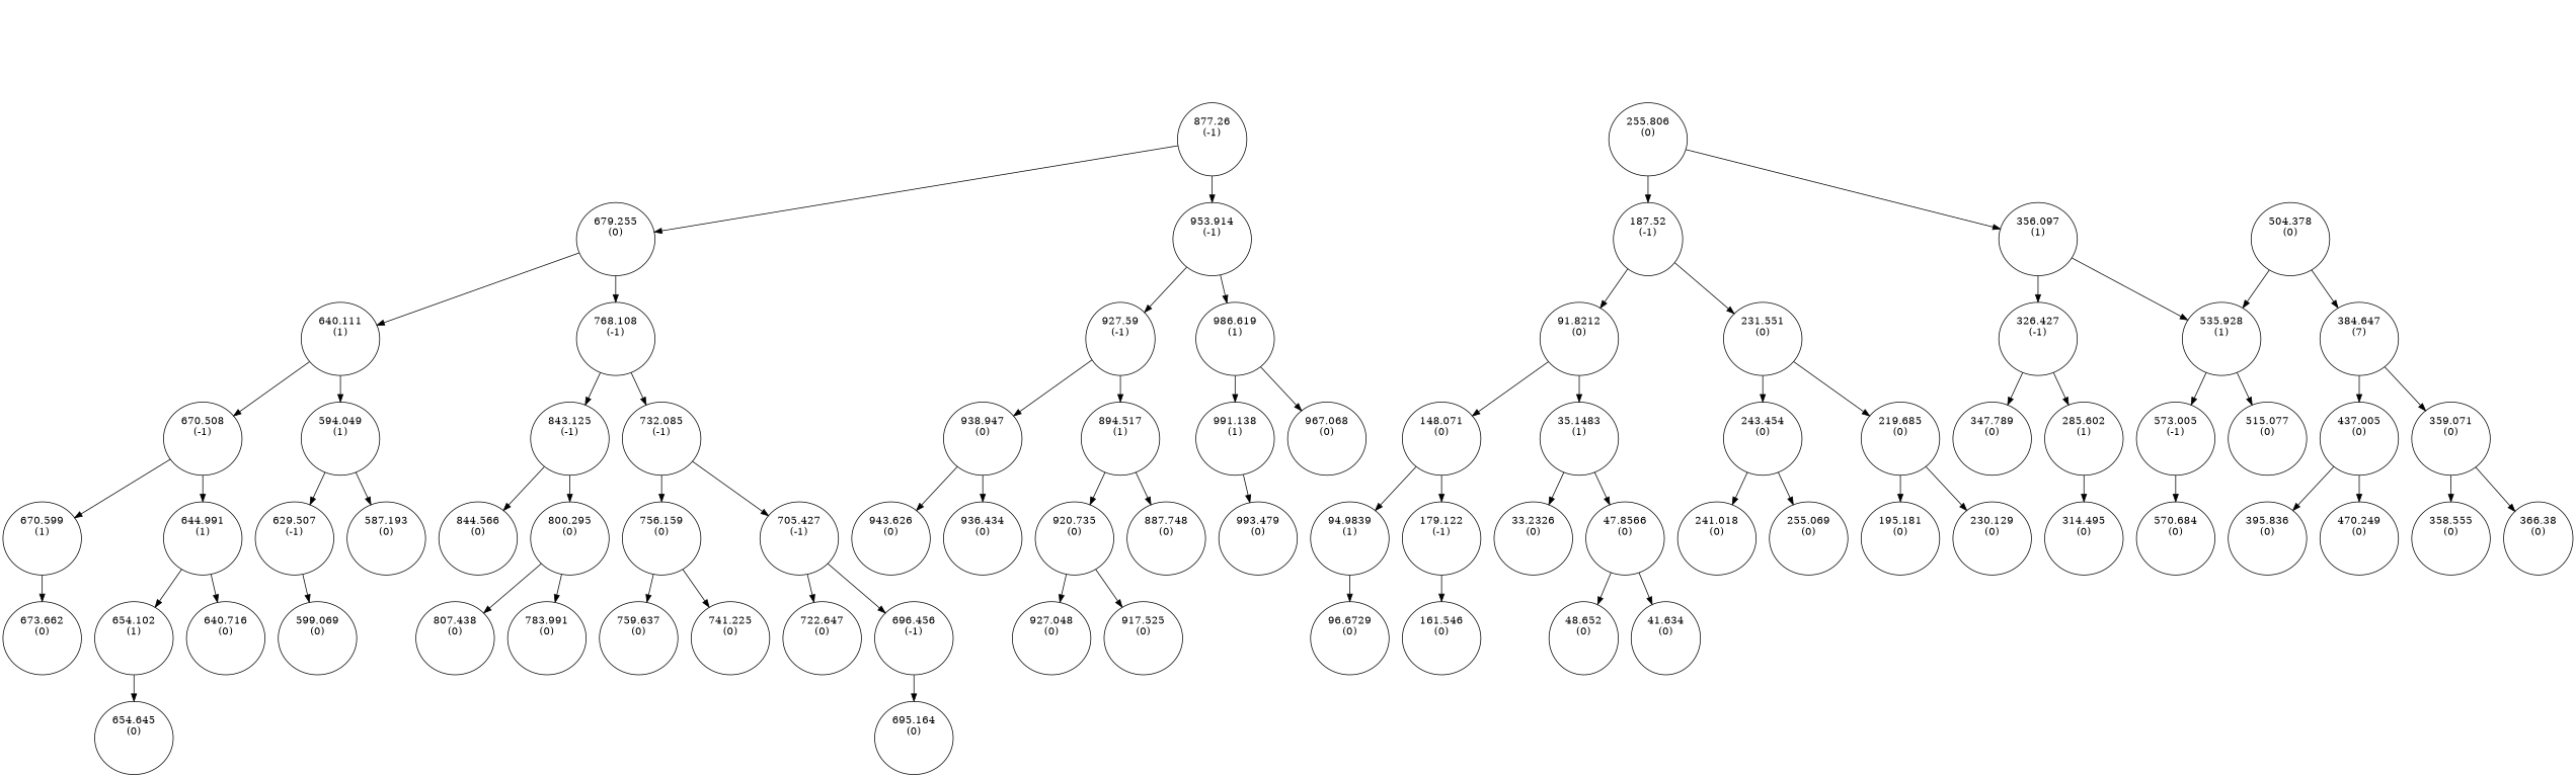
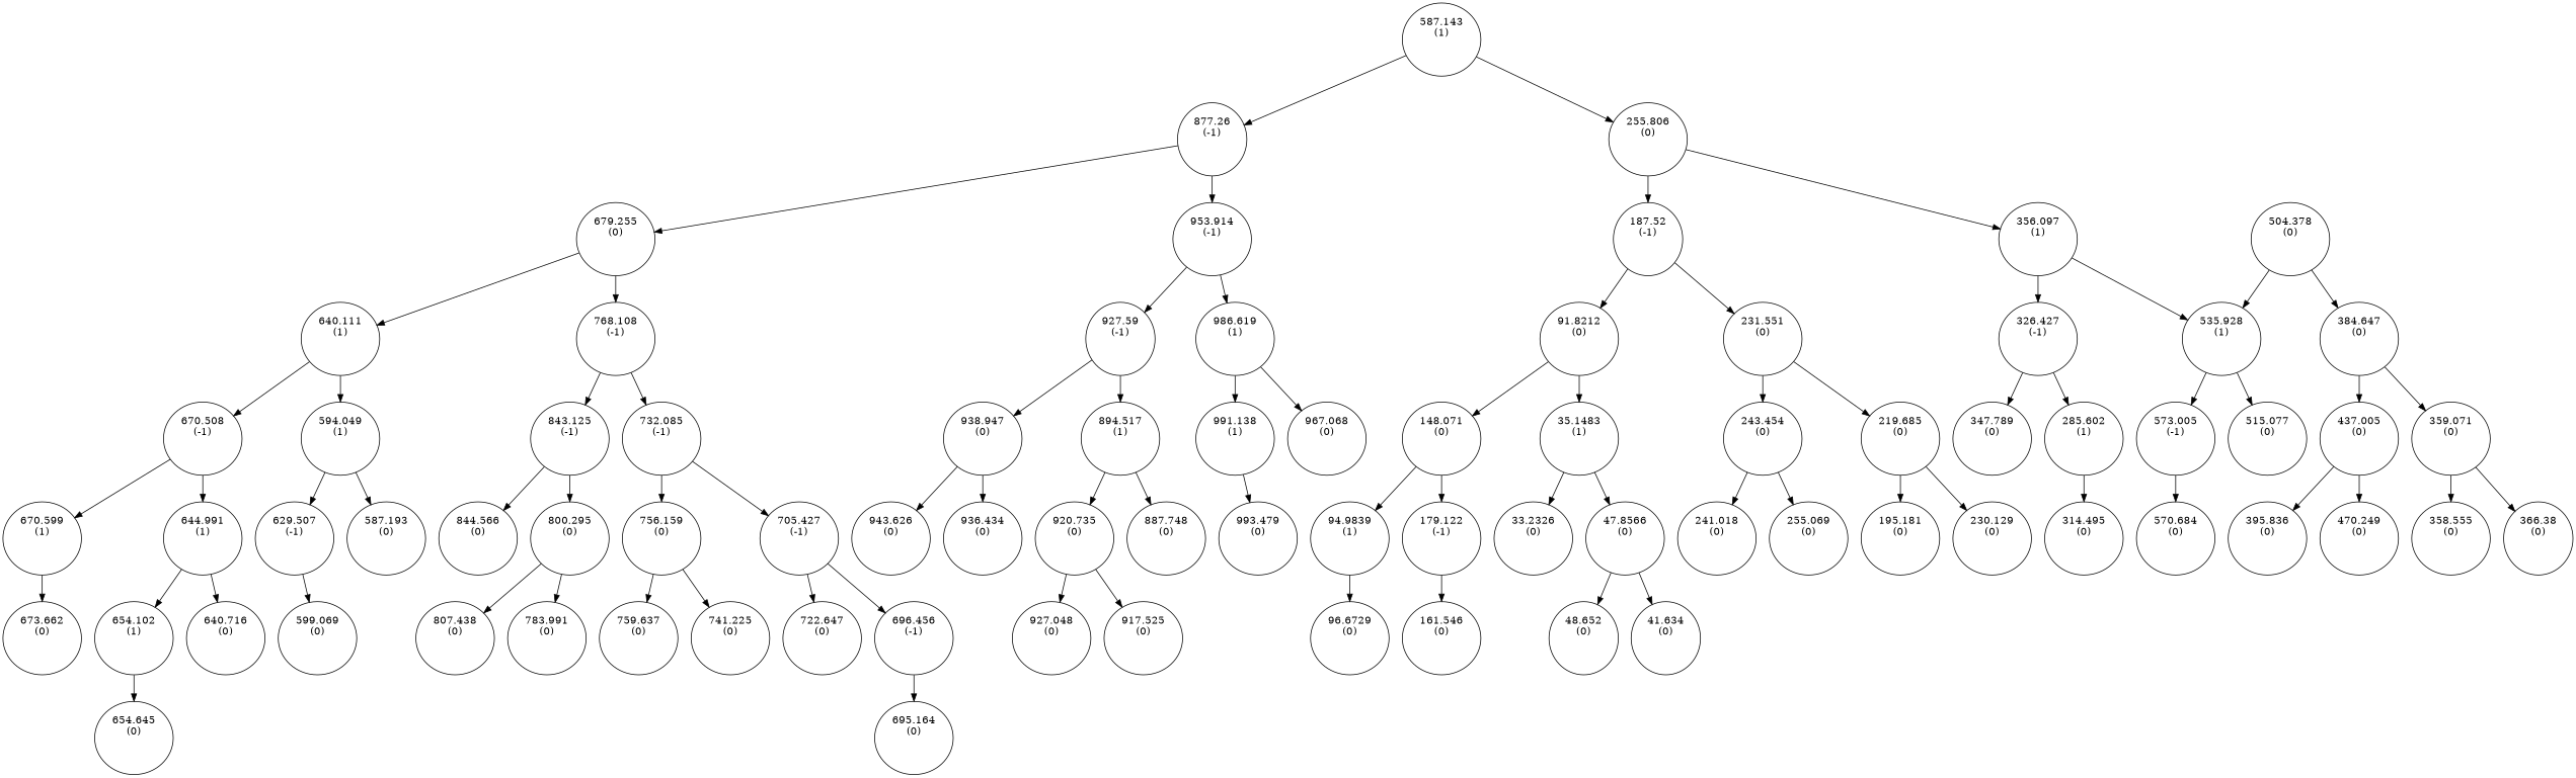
  digraph {
+   n1 [label="587.143\n(1)\n\n\n"]
    n2 [label="877.26\n(-1)\n\n\n"]
    n3 [label="255.806\n(0)\n\n\n"]
    n4 [label="953.914\n(-1)\n\n\n"]
    n5 [label="679.255\n(0)\n\n\n"]
    n6 [label="356.097\n(1)\n\n\n"]
    n7 [label="187.52\n(-1)\n\n\n"]
    n8 [label="986.619\n(1)\n\n\n"]
    n9 [label="927.59\n(-1)\n\n\n"]
    n10 [label="768.108\n(-1)\n\n\n"]
    n11 [label="640.111\n(1)\n\n\n"]
    n12 [label="991.138\n(1)\n\n\n"]
    n13 [label="967.068\n(0)\n\n\n"]
    n14 [label="938.947\n(0)\n\n\n"]
    n15 [label="894.517\n(1)\n\n\n"]
    n16 [label="993.479\n(0)\n\n\n"]
    n17 [label="943.626\n(0)\n\n\n"]
    n18 [label="936.434\n(0)\n\n\n"]
    n19 [label="920.735\n(0)\n\n\n"]
    n20 [label="887.748\n(0)\n\n\n"]
    n21 [label="927.048\n(0)\n\n\n"]
    n22 [label="917.525\n(0)\n\n\n"]
    n23 [label="843.125\n(-1)\n\n\n"]
    n24 [label="732.085\n(-1)\n\n\n"]
    n25 [label="670.508\n(-1)\n\n\n"]
    n26 [label="594.049\n(1)\n\n\n"]
    n27 [label="844.566\n(0)\n\n\n"]
    n28 [label="800.295\n(0)\n\n\n"]
    n29 [label="756.159\n(0)\n\n\n"]
    n30 [label="705.427\n(-1)\n\n\n"]
    n31 [label="807.438\n(0)\n\n\n"]
    n32 [label="783.991\n(0)\n\n\n"]
    n33 [label="759.637\n(0)\n\n\n"]
    n34 [label="741.225\n(0)\n\n\n"]
    n35 [label="722.647\n(0)\n\n\n"]
    n36 [label="696.456\n(-1)\n\n\n"]
    n37 [label="695.164\n(0)\n\n\n"]
    n38 [label="670.599\n(1)\n\n\n"]
    n39 [label="644.991\n(1)\n\n\n"]
    n40 [label="629.507\n(-1)\n\n\n"]
    n41 [label="587.193\n(0)\n\n\n"]
    n42 [label="673.662\n(0)\n\n\n"]
    n43 [label="654.102\n(1)\n\n\n"]
    n44 [label="640.716\n(0)\n\n\n"]
    n45 [label="654.645\n(0)\n\n\n"]
    n46 [label="599.069\n(0)\n\n\n"]
    n47 [label="326.427\n(-1)\n\n\n"]
    n48 [label="535.928\n(1)\n\n\n"]
    n49 [label="231.551\n(0)\n\n\n"]
    n50 [label="91.8212\n(0)\n\n\n"]
    n51 [label="504.378\n(0)\n\n\n"]
-   n52 [label="384.647\n(7)\n\n\n"]
+   n52 [label="384.647\n(0)\n\n\n"]
    n53 [label="347.789\n(0)\n\n\n"]
    n54 [label="285.602\n(1)\n\n\n"]
    n55 [label="573.005\n(-1)\n\n\n"]
    n56 [label="515.077\n(0)\n\n\n"]
    n57 [label="437.005\n(0)\n\n\n"]
    n58 [label="359.071\n(0)\n\n\n"]
    n59 [label="570.684\n(0)\n\n\n"]
    n60 [label="470.249\n(0)\n\n\n"]
    n61 [label="395.836\n(0)\n\n\n"]
    n62 [label="366.38\n(0)\n\n\n"]
    n63 [label="358.555\n(0)\n\n\n"]
    n64 [label="314.495\n(0)\n\n\n"]
    n65 [label="243.454\n(0)\n\n\n"]
    n66 [label="219.685\n(0)\n\n\n"]
    n67 [label="148.071\n(0)\n\n\n"]
    n68 [label="35.1483\n(1)\n\n\n"]
    n69 [label="255.069\n(0)\n\n\n"]
    n70 [label="241.018\n(0)\n\n\n"]
    n71 [label="230.129\n(0)\n\n\n"]
    n72 [label="195.181\n(0)\n\n\n"]
    n73 [label="179.122\n(-1)\n\n\n"]
    n74 [label="94.9839\n(1)\n\n\n"]
    n75 [label="47.8566\n(0)\n\n\n"]
    n76 [label="33.2326\n(0)\n\n\n"]
    n77 [label="161.546\n(0)\n\n\n"]
    n78 [label="96.6729\n(0)\n\n\n"]
    n79 [label="48.652\n(0)\n\n\n"]
    n80 [label="41.634\n(0)\n\n\n"]
+   n1 -> n2
+   n1 -> n3
    n2 -> n4
    n2 -> n5
    n3 -> n6
    n3 -> n7
    n4 -> n8
    n4 -> n9
    n5 -> n10
    n5 -> n11
    n6 -> n47
    n6 -> n48
    n7 -> n49
    n7 -> n50
    n8 -> n12
    n8 -> n13
    n9 -> n14
    n9 -> n15
    n10 -> n23
    n10 -> n24
    n11 -> n25
    n11 -> n26
    n12 -> n16
    n14 -> n17
    n14 -> n18
    n15 -> n19
    n15 -> n20
    n19 -> n21
    n19 -> n22
    n23 -> n27
    n23 -> n28
    n24 -> n29
    n24 -> n30
    n25 -> n38
    n25 -> n39
    n26 -> n40
    n26 -> n41
    n28 -> n31
    n28 -> n32
    n29 -> n33
    n29 -> n34
    n30 -> n35
    n30 -> n36
    n36 -> n37
    n38 -> n42
    n39 -> n43
    n39 -> n44
    n40 -> n46
    n43 -> n45
    n47 -> n53
    n47 -> n54
    n48 -> n55
    n48 -> n56
    n49 -> n65
    n49 -> n66
    n50 -> n67
    n50 -> n68
    n51 -> n48
    n51 -> n52
    n52 -> n57
    n52 -> n58
    n54 -> n64
    n55 -> n59
    n57 -> n60
    n57 -> n61
    n58 -> n62
    n58 -> n63
    n65 -> n69
    n65 -> n70
    n66 -> n71
    n66 -> n72
    n67 -> n73
    n67 -> n74
    n68 -> n75
    n68 -> n76
    n73 -> n77
    n74 -> n78
    n75 -> n79
    n75 -> n80
  }
